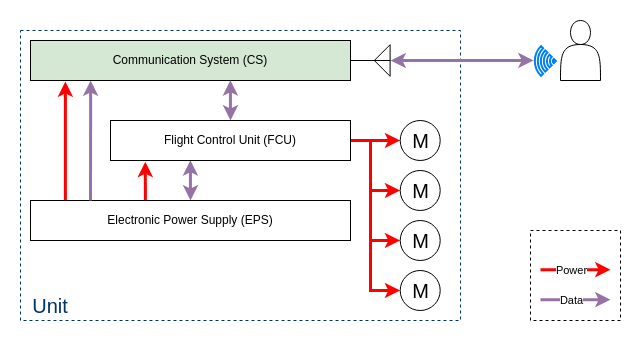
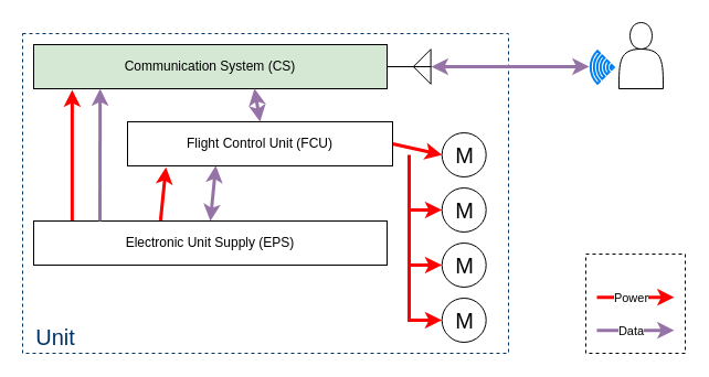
  <mxCell id="0" />
  <mxCell id="1" parent="0" />
  <mxCell id="2" value="" style="rounded=0;whiteSpace=wrap;html=1;dashed=1;fontSize=20;fillColor=none;strokeColor=#003366;" vertex="1" parent="1"><mxGeometry x="20" y="30" width="440" height="290" as="geometry" /></mxCell>
  <mxCell id="3" style="rounded=0;orthogonalLoop=1;jettySize=auto;html=1;entryX=0.145;entryY=1.032;entryDx=0;entryDy=0;entryPerimeter=0;strokeColor=#FF0000;strokeWidth=3;exitX=0.359;exitY=-0.012;exitDx=0;exitDy=0;exitPerimeter=0;" edge="1" parent="1" source="5" target="8"><mxGeometry relative="1" as="geometry"><mxPoint x="145" y="190" as="sourcePoint" /></mxGeometry></mxCell>
  <mxCell id="4" style="edgeStyle=none;rounded=0;orthogonalLoop=1;jettySize=auto;html=1;exitX=0.5;exitY=0;exitDx=0;exitDy=0;entryX=0.333;entryY=0.995;entryDx=0;entryDy=0;entryPerimeter=0;strokeColor=#9673a6;strokeWidth=3;fillColor=#e1d5e7;startArrow=classic;startFill=1;" edge="1" parent="1" source="5" target="8"><mxGeometry relative="1" as="geometry" /></mxCell>
- <mxCell id="5" value="Electronic Power Supply (EPS)" style="rounded=0;whiteSpace=wrap;html=1;" vertex="1" parent="1"><mxGeometry x="30" y="200" width="320" height="40" as="geometry" /></mxCell>
+ <mxCell id="5" value="Electronic Unit Supply (EPS)" style="rounded=0;whiteSpace=wrap;html=1;" vertex="1" parent="1"><mxGeometry x="30" y="200" width="320" height="40" as="geometry" /></mxCell>
  <mxCell id="6" style="edgeStyle=none;rounded=0;orthogonalLoop=1;jettySize=auto;html=1;entryX=0;entryY=0.5;entryDx=0;entryDy=0;strokeColor=#FF0000;strokeWidth=3;startArrow=none;startFill=0;exitX=1;exitY=0.5;exitDx=0;exitDy=0;" edge="1" parent="1" source="8" target="16"><mxGeometry relative="1" as="geometry" /></mxCell>
  <mxCell id="7" style="edgeStyle=none;rounded=0;orthogonalLoop=1;jettySize=auto;html=1;entryX=0;entryY=0.5;entryDx=0;entryDy=0;strokeColor=#FF0000;strokeWidth=3;startArrow=none;startFill=0;" edge="1" parent="1" target="19"><mxGeometry relative="1" as="geometry"><mxPoint x="370" y="140" as="sourcePoint" /><mxPoint x="419.7" y="210" as="targetPoint" /><Array as="points"><mxPoint x="370" y="190" /></Array></mxGeometry></mxCell>
- <mxCell id="8" value="Flight Control Unit (FCU)" style="rounded=0;whiteSpace=wrap;html=1;" vertex="1" parent="1"><mxGeometry x="110" y="120" width="240" height="40" as="geometry" /></mxCell>
+ <mxCell id="8" value="Flight Control Unit (FCU)" style="rounded=0;whiteSpace=wrap;html=1;" vertex="1" parent="1"><mxGeometry x="115" y="110" width="240" height="40" as="geometry" /></mxCell>
  <mxCell id="9" value="Communication System (CS)" style="rounded=0;whiteSpace=wrap;html=1;fillColor=#d5e8d4;" vertex="1" parent="1"><mxGeometry x="30" y="40" width="320" height="40" as="geometry" /></mxCell>
  <mxCell id="10" style="rounded=0;orthogonalLoop=1;jettySize=auto;html=1;entryX=0.109;entryY=1.025;entryDx=0;entryDy=0;entryPerimeter=0;strokeColor=#FF0000;strokeWidth=3;exitX=0.359;exitY=-0.012;exitDx=0;exitDy=0;exitPerimeter=0;" edge="1" parent="1" target="9"><mxGeometry relative="1" as="geometry"><mxPoint x="64.88" y="199.52" as="sourcePoint" /><mxPoint x="64.8" y="161.28" as="targetPoint" /></mxGeometry></mxCell>
  <mxCell id="11" style="edgeStyle=none;rounded=0;orthogonalLoop=1;jettySize=auto;html=1;exitX=0.5;exitY=0;exitDx=0;exitDy=0;entryX=0.333;entryY=0.995;entryDx=0;entryDy=0;entryPerimeter=0;strokeColor=#9673a6;strokeWidth=3;fillColor=#e1d5e7;startArrow=classic;startFill=1;" edge="1" parent="1" source="8"><mxGeometry relative="1" as="geometry"><mxPoint x="230" y="120" as="sourcePoint" /><mxPoint x="229.92" y="79.8" as="targetPoint" /></mxGeometry></mxCell>
  <mxCell id="12" value="" style="verticalLabelPosition=bottom;shadow=0;dashed=0;align=center;html=1;verticalAlign=top;shape=mxgraph.electrical.radio.aerial_-_antenna_2;rotation=90;" vertex="1" parent="1"><mxGeometry x="354" y="40" width="31.6" height="40" as="geometry" /></mxCell>
  <mxCell id="13" value="" style="html=1;verticalLabelPosition=bottom;align=center;labelBackgroundColor=#ffffff;verticalAlign=top;strokeWidth=2;strokeColor=#0080F0;shadow=0;dashed=0;shape=mxgraph.ios7.icons.wifi;pointerEvents=1;rotation=-90;" vertex="1" parent="1"><mxGeometry x="530" y="50" width="29.7" height="21" as="geometry" /></mxCell>
  <mxCell id="14" value="" style="shape=actor;whiteSpace=wrap;html=1;" vertex="1" parent="1"><mxGeometry x="560" y="20" width="40" height="60" as="geometry" /></mxCell>
  <mxCell id="15" style="rounded=0;orthogonalLoop=1;jettySize=auto;html=1;strokeColor=#9673a6;strokeWidth=3;fillColor=#e1d5e7;startArrow=classic;startFill=1;entryX=0.521;entryY=-0.06;entryDx=0;entryDy=0;entryPerimeter=0;" edge="1" parent="1" target="13"><mxGeometry relative="1" as="geometry"><mxPoint x="390" y="60" as="sourcePoint" /><mxPoint x="460" y="60" as="targetPoint" /></mxGeometry></mxCell>
  <mxCell id="16" value="&lt;font style=&quot;font-size: 20px;&quot;&gt;M&lt;/font&gt;" style="verticalLabelPosition=middle;shadow=0;dashed=0;align=center;html=1;verticalAlign=middle;strokeWidth=1;shape=ellipse;aspect=fixed;fontSize=20;" vertex="1" parent="1"><mxGeometry x="399.7" y="120" width="40" height="40" as="geometry" /></mxCell>
  <mxCell id="17" style="edgeStyle=none;rounded=0;orthogonalLoop=1;jettySize=auto;html=1;entryX=0;entryY=0.5;entryDx=0;entryDy=0;strokeColor=#FF0000;strokeWidth=3;startArrow=none;startFill=0;" edge="1" parent="1" target="20"><mxGeometry relative="1" as="geometry"><mxPoint x="370" y="180" as="sourcePoint" /><mxPoint x="419.7" y="280" as="targetPoint" /><Array as="points"><mxPoint x="370" y="240" /></Array></mxGeometry></mxCell>
  <mxCell id="18" style="edgeStyle=none;rounded=0;orthogonalLoop=1;jettySize=auto;html=1;entryX=0;entryY=0.5;entryDx=0;entryDy=0;strokeColor=#FF0000;strokeWidth=3;startArrow=none;startFill=0;" edge="1" parent="1" target="21"><mxGeometry relative="1" as="geometry"><mxPoint x="370" y="230" as="sourcePoint" /><mxPoint x="419.7" y="350" as="targetPoint" /><Array as="points"><mxPoint x="370" y="290" /></Array></mxGeometry></mxCell>
  <mxCell id="19" value="&lt;font style=&quot;font-size: 20px;&quot;&gt;M&lt;/font&gt;" style="verticalLabelPosition=middle;shadow=0;dashed=0;align=center;html=1;verticalAlign=middle;strokeWidth=1;shape=ellipse;aspect=fixed;fontSize=20;" vertex="1" parent="1"><mxGeometry x="399.7" y="170" width="40" height="40" as="geometry" /></mxCell>
  <mxCell id="20" value="&lt;font style=&quot;font-size: 20px;&quot;&gt;M&lt;/font&gt;" style="verticalLabelPosition=middle;shadow=0;dashed=0;align=center;html=1;verticalAlign=middle;strokeWidth=1;shape=ellipse;aspect=fixed;fontSize=20;" vertex="1" parent="1"><mxGeometry x="399.7" y="220" width="40" height="40" as="geometry" /></mxCell>
  <mxCell id="21" value="&lt;font style=&quot;font-size: 20px;&quot;&gt;M&lt;/font&gt;" style="verticalLabelPosition=middle;shadow=0;dashed=0;align=center;html=1;verticalAlign=middle;strokeWidth=1;shape=ellipse;aspect=fixed;fontSize=20;" vertex="1" parent="1"><mxGeometry x="399.7" y="270" width="40" height="40" as="geometry" /></mxCell>
  <mxCell id="22" value="" style="group" vertex="1" connectable="0" parent="1"><mxGeometry x="530" y="230" width="90" height="90" as="geometry" /></mxCell>
  <mxCell id="23" value="" style="rounded=0;whiteSpace=wrap;html=1;dashed=1;" vertex="1" parent="22"><mxGeometry width="90" height="90" as="geometry" /></mxCell>
  <mxCell id="24" style="rounded=0;orthogonalLoop=1;jettySize=auto;html=1;strokeColor=#FF0000;strokeWidth=3;" edge="1" parent="22"><mxGeometry relative="1" as="geometry"><mxPoint x="10" y="39.17" as="sourcePoint" /><mxPoint x="80" y="39.17" as="targetPoint" /></mxGeometry></mxCell>
  <mxCell id="25" value="Power" style="edgeLabel;html=1;align=center;verticalAlign=middle;resizable=0;points=[];" vertex="1" connectable="0" parent="24"><mxGeometry x="-0.674" relative="1" as="geometry"><mxPoint x="19" as="offset" /></mxGeometry></mxCell>
  <mxCell id="26" style="rounded=0;orthogonalLoop=1;jettySize=auto;html=1;strokeColor=#9673a6;strokeWidth=3;fillColor=#e1d5e7;" edge="1" parent="22"><mxGeometry relative="1" as="geometry"><mxPoint x="10" y="69.17" as="sourcePoint" /><mxPoint x="80" y="69.17" as="targetPoint" /></mxGeometry></mxCell>
  <mxCell id="27" value="Data" style="edgeLabel;html=1;align=center;verticalAlign=middle;resizable=0;points=[];" vertex="1" connectable="0" parent="26"><mxGeometry x="-0.674" relative="1" as="geometry"><mxPoint x="19" as="offset" /></mxGeometry></mxCell>
  <mxCell id="28" value="Unit" style="text;html=1;strokeColor=none;fillColor=none;align=center;verticalAlign=middle;whiteSpace=wrap;rounded=0;dashed=1;fontSize=20;fontColor=#003366;" vertex="1" parent="1"><mxGeometry x="20" y="290" width="60" height="30" as="geometry" /></mxCell>
  <mxCell id="29" style="edgeStyle=none;rounded=0;orthogonalLoop=1;jettySize=auto;html=1;exitX=0.5;exitY=0;exitDx=0;exitDy=0;entryX=0.188;entryY=1;entryDx=0;entryDy=0;entryPerimeter=0;strokeColor=#9673a6;strokeWidth=3;fillColor=#e1d5e7;startArrow=none;startFill=0;" edge="1" parent="1" target="9"><mxGeometry relative="1" as="geometry"><mxPoint x="90" y="200" as="sourcePoint" /><mxPoint x="89.92" y="159.8" as="targetPoint" /></mxGeometry></mxCell>
